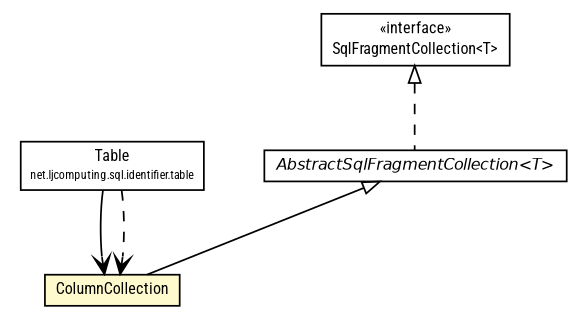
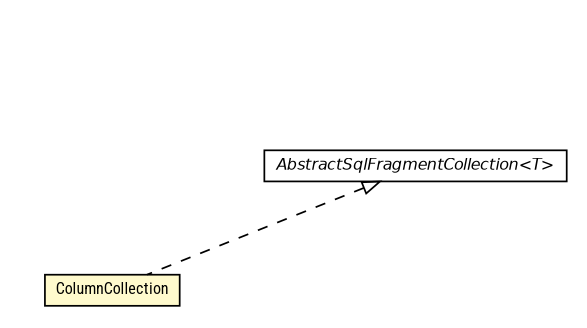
  digraph {
    fontname="Roboto Condensed"
    nodesep=0.25
    ranksep=0.5
    node [fontcolor=black fontname="Roboto Condensed" fontsize=9.0 shape=plaintext]
    edge [fontname="Roboto Condensed" fontsize=10 headport=p labelfontname=Helvetica labelfontsize=10 tailport=p]
    n1 [label=<<table title="net.ljcomputing.sql.collection.AbstractSqlFragmentCollection" border="0" cellborder="1" cellspacing="0" cellpadding="2" port="p" href="./AbstractSqlFragmentCollection.html"> 		<tr><td><table border="0" cellspacing="0" cellpadding="1"> <tr><td align="center" balign="center"><font face="Helvetica-Oblique"> AbstractSqlFragmentCollection&lt;T&gt; </font></td></tr> 		</table></td></tr> 		</table>>]
    n2 [label=<<table title="net.ljcomputing.sql.collection.ColumnCollection" border="0" cellborder="1" cellspacing="0" cellpadding="2" port="p" bgcolor="lemonChiffon" href="./ColumnCollection.html"> 		<tr><td><table border="0" cellspacing="0" cellpadding="1"> <tr><td align="center" balign="center"> ColumnCollection </td></tr> 		</table></td></tr> 		</table>>]
-   n3 [label=<<table title="net.ljcomputing.sql.collection.SqlFragmentCollection" border="0" cellborder="1" cellspacing="0" cellpadding="2" port="p" href="./SqlFragmentCollection.html"> 		<tr><td><table border="0" cellspacing="0" cellpadding="1"> <tr><td align="center" balign="center"> &#171;interface&#187; </td></tr> <tr><td align="center" balign="center"> SqlFragmentCollection&lt;T&gt; </td></tr> 		</table></td></tr> 		</table>>]
-   n4 [label=<<table title="net.ljcomputing.sql.identifier.table.Table" border="0" cellborder="1" cellspacing="0" cellpadding="2" port="p" href="../identifier/table/Table.html"> 		<tr><td><table border="0" cellspacing="0" cellpadding="1"> <tr><td align="center" balign="center"> Table </td></tr> <tr><td align="center" balign="center"><font point-size="7.0"> net.ljcomputing.sql.identifier.table </font></td></tr> 		</table></td></tr> 		</table>>]
-   n1 -> n2 [arrowtail=empty dir=back]
-   n3 -> n1 [arrowtail=empty dir=back style=dashed]
-   n4 -> n2 [arrowhead=open color=black fontcolor=black fontsize=10.0]
-   n4 -> n2 [arrowhead=open color=black fontcolor=black fontsize=10.0 style=dashed]
+   n1 -> n2 [arrowtail=empty dir=back style=dashed]
  }
